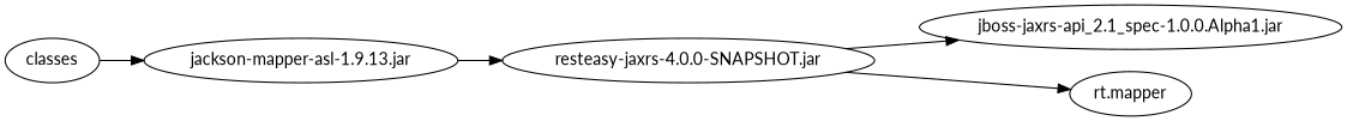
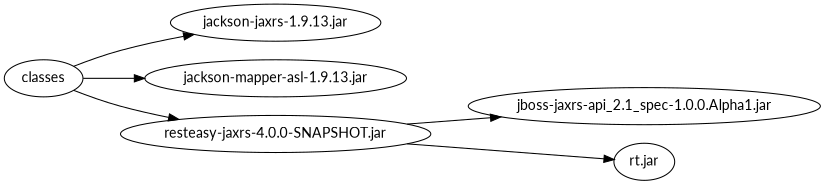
  digraph {
    fontname=Lato
    rankdir=LR
    node [fontname=Lato]
    edge [fontname=Lato]
    classes
+   "jackson-jaxrs-1.9.13.jar"
    "jackson-mapper-asl-1.9.13.jar"
    "resteasy-jaxrs-4.0.0-SNAPSHOT.jar"
    "jboss-jaxrs-api_2.1_spec-1.0.0.Alpha1.jar"
-   "rt.jar" [label="rt.mapper"]
+   "rt.jar"
+   classes -> "jackson-jaxrs-1.9.13.jar"
    classes -> "jackson-mapper-asl-1.9.13.jar"
-   "jackson-mapper-asl-1.9.13.jar" -> "resteasy-jaxrs-4.0.0-SNAPSHOT.jar"
+   classes -> "resteasy-jaxrs-4.0.0-SNAPSHOT.jar"
    "resteasy-jaxrs-4.0.0-SNAPSHOT.jar" -> "jboss-jaxrs-api_2.1_spec-1.0.0.Alpha1.jar"
    "resteasy-jaxrs-4.0.0-SNAPSHOT.jar" -> "rt.jar"
  }
